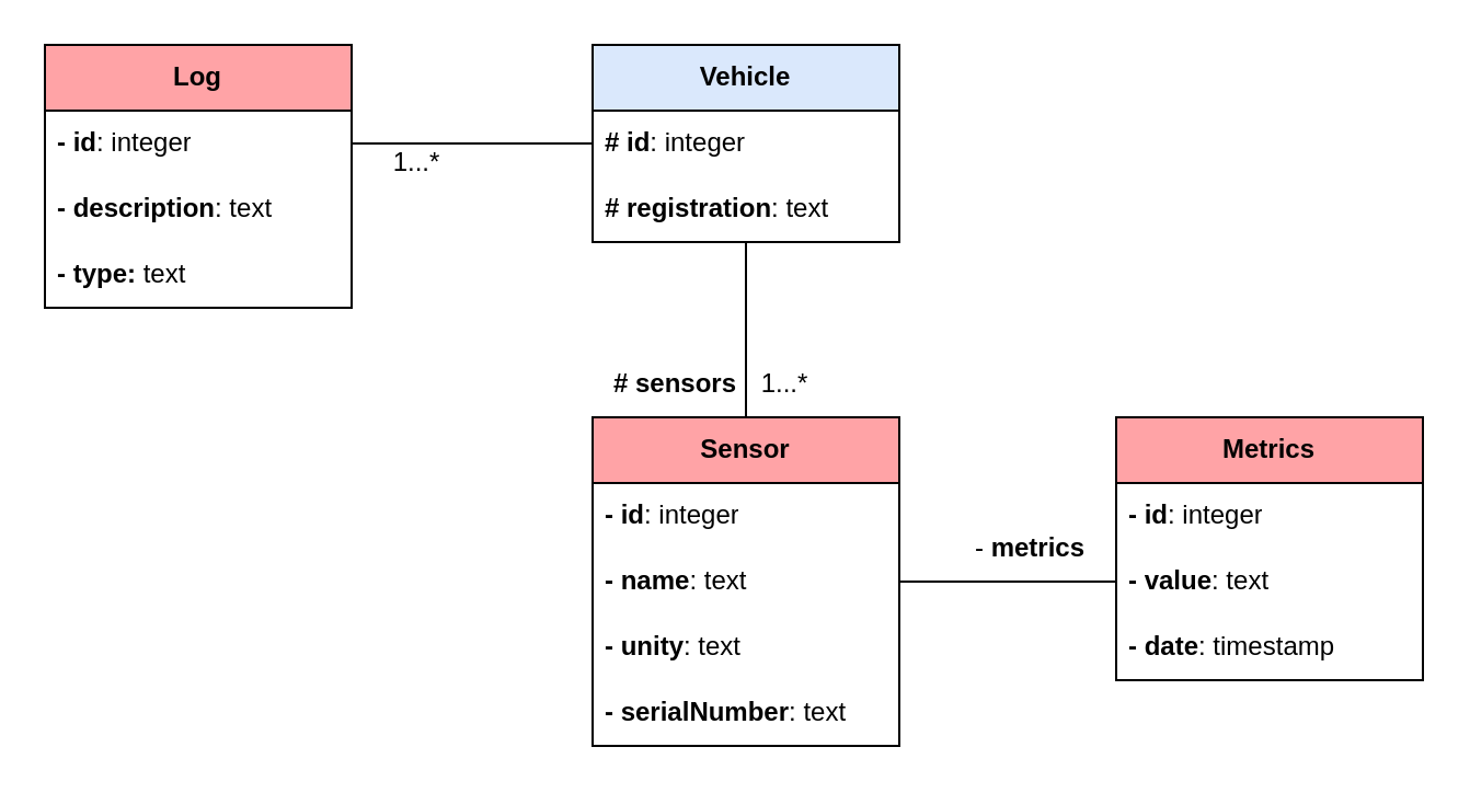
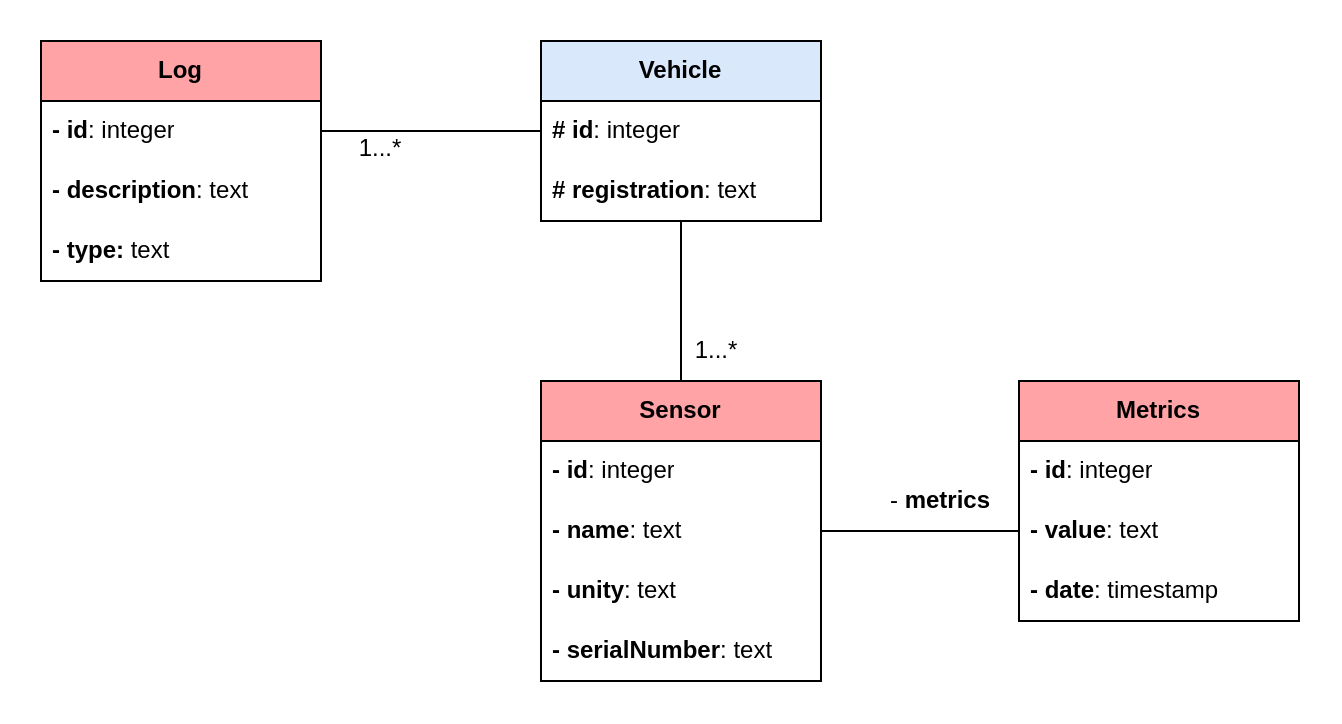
  <mxCell id="0" />
  <mxCell id="1" parent="0" />
  <mxCell id="2" value="&lt;b&gt;Vehicle&lt;/b&gt;" style="swimlane;fontStyle=0;childLayout=stackLayout;horizontal=1;startSize=30;horizontalStack=0;resizeParent=1;resizeParentMax=0;resizeLast=0;collapsible=1;marginBottom=0;whiteSpace=wrap;html=1;fillColor=#dae8fc;strokeColor=#000000;" parent="1" vertex="1"><mxGeometry x="270" y="20" width="140" height="90" as="geometry" /></mxCell>
  <mxCell id="3" value="&lt;b&gt;# id&lt;/b&gt;: integer" style="text;strokeColor=none;fillColor=none;align=left;verticalAlign=middle;spacingLeft=4;spacingRight=4;overflow=hidden;points=[[0,0.5],[1,0.5]];portConstraint=eastwest;rotatable=0;whiteSpace=wrap;html=1;" parent="2" vertex="1"><mxGeometry y="30" width="140" height="30" as="geometry" /></mxCell>
  <mxCell id="4" value="&lt;b&gt;# registration&lt;/b&gt;: text" style="text;strokeColor=none;fillColor=none;align=left;verticalAlign=middle;spacingLeft=4;spacingRight=4;overflow=hidden;points=[[0,0.5],[1,0.5]];portConstraint=eastwest;rotatable=0;whiteSpace=wrap;html=1;" parent="2" vertex="1"><mxGeometry y="60" width="140" height="30" as="geometry" /></mxCell>
  <mxCell id="5" value="&lt;b&gt;Log&lt;/b&gt;" style="swimlane;fontStyle=0;childLayout=stackLayout;horizontal=1;startSize=30;horizontalStack=0;resizeParent=1;resizeParentMax=0;resizeLast=0;collapsible=1;marginBottom=0;whiteSpace=wrap;html=1;fillColor=#FFA3A6;strokeColor=#000000;" parent="1" vertex="1"><mxGeometry x="20" y="20" width="140" height="120" as="geometry" /></mxCell>
  <mxCell id="6" value="&lt;b&gt;- id&lt;/b&gt;: integer" style="text;strokeColor=none;fillColor=none;align=left;verticalAlign=middle;spacingLeft=4;spacingRight=4;overflow=hidden;points=[[0,0.5],[1,0.5]];portConstraint=eastwest;rotatable=0;whiteSpace=wrap;html=1;" parent="5" vertex="1"><mxGeometry y="30" width="140" height="30" as="geometry" /></mxCell>
  <mxCell id="7" value="&lt;b&gt;- description&lt;/b&gt;: text" style="text;strokeColor=none;fillColor=none;align=left;verticalAlign=middle;spacingLeft=4;spacingRight=4;overflow=hidden;points=[[0,0.5],[1,0.5]];portConstraint=eastwest;rotatable=0;whiteSpace=wrap;html=1;" parent="5" vertex="1"><mxGeometry y="60" width="140" height="30" as="geometry" /></mxCell>
  <mxCell id="8" value="&lt;b&gt;- type:&lt;/b&gt;&amp;nbsp;text" style="text;strokeColor=none;fillColor=none;align=left;verticalAlign=middle;spacingLeft=4;spacingRight=4;overflow=hidden;points=[[0,0.5],[1,0.5]];portConstraint=eastwest;rotatable=0;whiteSpace=wrap;html=1;" parent="5" vertex="1"><mxGeometry y="90" width="140" height="30" as="geometry" /></mxCell>
  <mxCell id="9" value="&lt;b&gt;Sensor&lt;/b&gt;" style="swimlane;fontStyle=0;childLayout=stackLayout;horizontal=1;startSize=30;horizontalStack=0;resizeParent=1;resizeParentMax=0;resizeLast=0;collapsible=1;marginBottom=0;whiteSpace=wrap;html=1;fillColor=light-dark(#FFA3A6,var(--ge-dark-color, #121212));" parent="1" vertex="1"><mxGeometry x="270" y="190" width="140" height="150" as="geometry"><mxRectangle x="120" y="280" width="80" height="30" as="alternateBounds" /></mxGeometry></mxCell>
  <mxCell id="10" value="&lt;b&gt;- id&lt;/b&gt;: integer" style="text;strokeColor=none;fillColor=none;align=left;verticalAlign=middle;spacingLeft=4;spacingRight=4;overflow=hidden;points=[[0,0.5],[1,0.5]];portConstraint=eastwest;rotatable=0;whiteSpace=wrap;html=1;" parent="9" vertex="1"><mxGeometry y="30" width="140" height="30" as="geometry" /></mxCell>
  <mxCell id="11" value="&lt;b&gt;- name&lt;/b&gt;: text" style="text;strokeColor=none;fillColor=none;align=left;verticalAlign=middle;spacingLeft=4;spacingRight=4;overflow=hidden;points=[[0,0.5],[1,0.5]];portConstraint=eastwest;rotatable=0;whiteSpace=wrap;html=1;" parent="9" vertex="1"><mxGeometry y="60" width="140" height="30" as="geometry" /></mxCell>
  <mxCell id="12" value="&lt;b&gt;- unity&lt;/b&gt;: text" style="text;strokeColor=none;fillColor=none;align=left;verticalAlign=middle;spacingLeft=4;spacingRight=4;overflow=hidden;points=[[0,0.5],[1,0.5]];portConstraint=eastwest;rotatable=0;whiteSpace=wrap;html=1;" parent="9" vertex="1"><mxGeometry y="90" width="140" height="30" as="geometry" /></mxCell>
  <mxCell id="13" value="&lt;b&gt;- serialNumber&lt;/b&gt;: text" style="text;strokeColor=none;fillColor=none;align=left;verticalAlign=middle;spacingLeft=4;spacingRight=4;overflow=hidden;points=[[0,0.5],[1,0.5]];portConstraint=eastwest;rotatable=0;whiteSpace=wrap;html=1;" parent="9" vertex="1"><mxGeometry y="120" width="140" height="30" as="geometry" /></mxCell>
  <mxCell id="14" value="&lt;b&gt;Metrics&lt;/b&gt;" style="swimlane;fontStyle=0;childLayout=stackLayout;horizontal=1;startSize=30;horizontalStack=0;resizeParent=1;resizeParentMax=0;resizeLast=0;collapsible=1;marginBottom=0;whiteSpace=wrap;html=1;fillColor=light-dark(#FFA3A6,var(--ge-dark-color, #121212));" parent="1" vertex="1"><mxGeometry x="509" y="190" width="140" height="120" as="geometry" /></mxCell>
  <mxCell id="15" value="&lt;b&gt;- id&lt;/b&gt;: integer" style="text;strokeColor=none;fillColor=none;align=left;verticalAlign=middle;spacingLeft=4;spacingRight=4;overflow=hidden;points=[[0,0.5],[1,0.5]];portConstraint=eastwest;rotatable=0;whiteSpace=wrap;html=1;" parent="14" vertex="1"><mxGeometry y="30" width="140" height="30" as="geometry" /></mxCell>
  <mxCell id="16" value="&lt;b&gt;- value&lt;/b&gt;: text" style="text;strokeColor=none;fillColor=none;align=left;verticalAlign=middle;spacingLeft=4;spacingRight=4;overflow=hidden;points=[[0,0.5],[1,0.5]];portConstraint=eastwest;rotatable=0;whiteSpace=wrap;html=1;" parent="14" vertex="1"><mxGeometry y="60" width="140" height="30" as="geometry" /></mxCell>
  <mxCell id="17" value="&lt;b&gt;- date&lt;/b&gt;: timestamp" style="text;strokeColor=none;fillColor=none;align=left;verticalAlign=middle;spacingLeft=4;spacingRight=4;overflow=hidden;points=[[0,0.5],[1,0.5]];portConstraint=eastwest;rotatable=0;whiteSpace=wrap;html=1;" parent="14" vertex="1"><mxGeometry y="90" width="140" height="30" as="geometry" /></mxCell>
  <mxCell id="18" value="" style="endArrow=none;html=1;rounded=0;entryX=0.5;entryY=1;entryDx=0;entryDy=0;entryPerimeter=0;exitX=0.5;exitY=0;exitDx=0;exitDy=0;" parent="1" source="9" target="4" edge="1"><mxGeometry width="50" height="50" relative="1" as="geometry"><mxPoint x="310" y="180" as="sourcePoint" /><mxPoint x="360" y="130" as="targetPoint" /></mxGeometry></mxCell>
  <mxCell id="19" value="1...*" style="text;html=1;align=center;verticalAlign=middle;whiteSpace=wrap;rounded=0;" parent="1" vertex="1"><mxGeometry x="343" y="165" width="30" height="20" as="geometry" /></mxCell>
  <mxCell id="20" value="1...*" style="text;html=1;align=center;verticalAlign=middle;whiteSpace=wrap;rounded=0;" parent="1" vertex="1"><mxGeometry x="175" y="64" width="30" height="20" as="geometry" /></mxCell>
- <mxCell id="21" value="&lt;b&gt;# sensors&lt;/b&gt;" style="text;html=1;align=center;verticalAlign=middle;whiteSpace=wrap;rounded=0;" parent="1" vertex="1"><mxGeometry x="278" y="160" width="60" height="30" as="geometry" /></mxCell>
  <mxCell id="22" value="- &lt;b&gt;metrics&lt;/b&gt;" style="text;html=1;align=center;verticalAlign=middle;whiteSpace=wrap;rounded=0;" parent="1" vertex="1"><mxGeometry x="440" y="235" width="60" height="30" as="geometry" /></mxCell>
  <mxCell id="23" style="edgeStyle=orthogonalEdgeStyle;rounded=0;orthogonalLoop=1;jettySize=auto;html=1;exitX=1;exitY=0.5;exitDx=0;exitDy=0;entryX=0;entryY=0.5;entryDx=0;entryDy=0;endArrow=none;startFill=0;" edge="1" parent="1" source="11" target="16"><mxGeometry relative="1" as="geometry" /></mxCell>
  <mxCell id="24" style="edgeStyle=orthogonalEdgeStyle;rounded=0;orthogonalLoop=1;jettySize=auto;html=1;exitX=0;exitY=0.5;exitDx=0;exitDy=0;entryX=1;entryY=0.5;entryDx=0;entryDy=0;endArrow=none;startFill=0;" edge="1" parent="1" source="3" target="6"><mxGeometry relative="1" as="geometry" /></mxCell>
